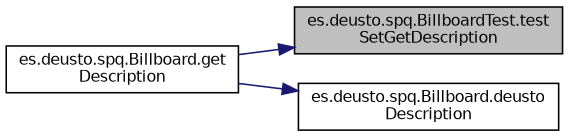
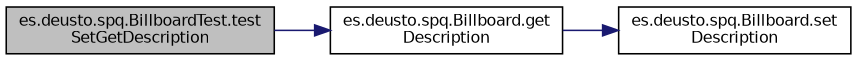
  digraph {
    rankdir=LR
    node [color=black fillcolor=white fontname=Helvetica fontsize=10 shape=record style=filled]
    edge [color=midnightblue fontname=Helvetica fontsize=10 labelfontname=Helvetica labelfontsize=10 style=solid]
    n1 [fillcolor=grey75 fontcolor=black height=0.2 label="es.deusto.spq.BillboardTest.test\lSetGetDescription" width=0.4]
    n2 [height=0.2 label="es.deusto.spq.Billboard.get\lDescription" width=0.4]
-   n3 [height=0.2 label="es.deusto.spq.Billboard.deusto\lDescription" width=0.4]
-   n2 -> n1
+   n3 [height=0.2 label="es.deusto.spq.Billboard.set\lDescription" width=0.4]
+   n1 -> n2
    n2 -> n3
  }
